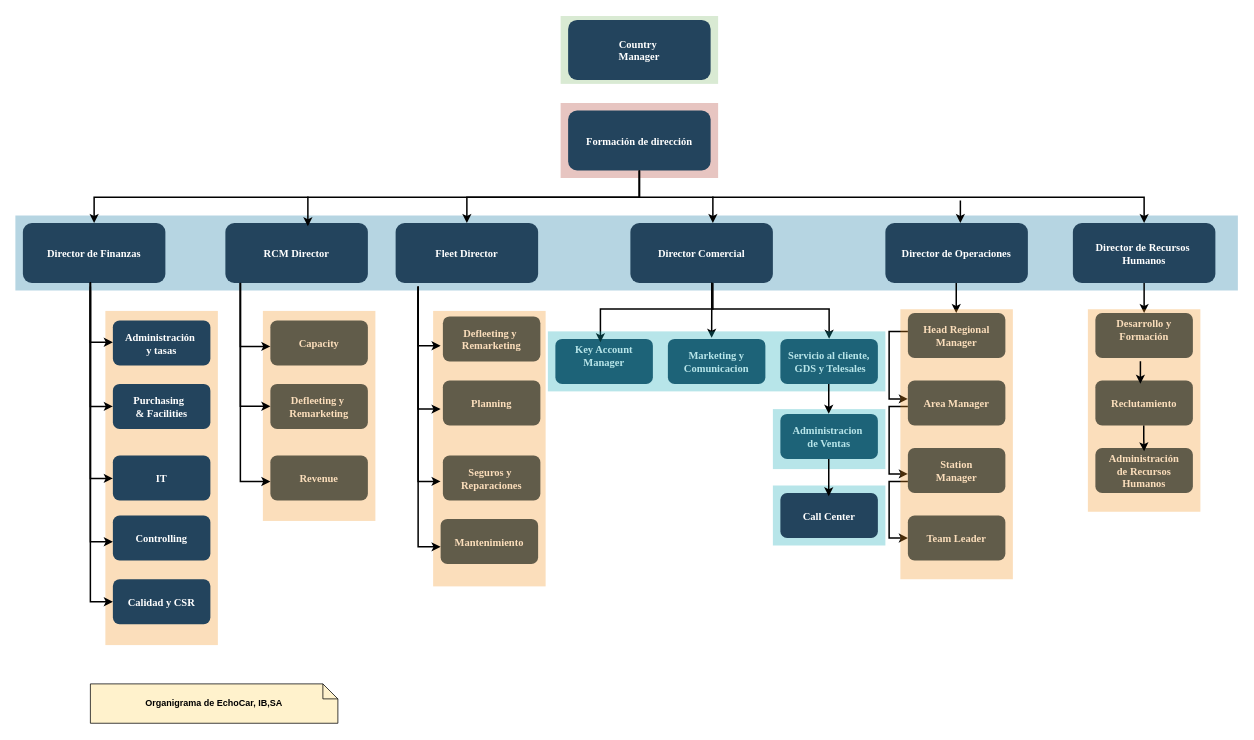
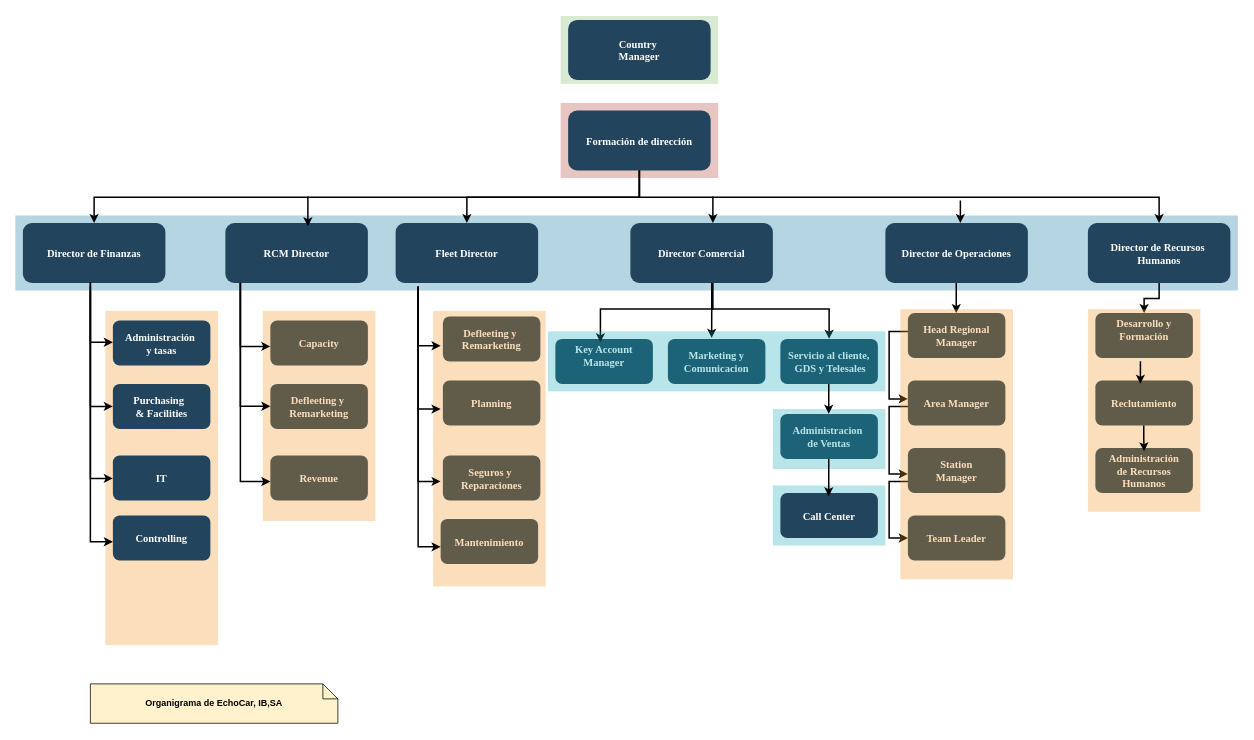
  <mxCell id="0" />
  <mxCell id="1" parent="0" />
  <mxCell id="2" value="" style="fillColor=#AE4132;strokeColor=none;opacity=30;" parent="1" vertex="1"><mxGeometry x="747" y="136.5" width="210" height="100.0" as="geometry" /></mxCell>
  <mxCell id="3" value="" style="fillColor=#10739E;strokeColor=none;opacity=30;" parent="1" vertex="1"><mxGeometry x="20" y="286.5" width="1630" height="100" as="geometry" /></mxCell>
  <mxCell id="4" value="" style="fillColor=#F2931E;strokeColor=none;opacity=30;" parent="1" vertex="1"><mxGeometry x="140" y="413.75" width="150" height="445.5" as="geometry" /></mxCell>
  <mxCell id="5" value="" style="fillColor=#D9EAD3;strokeColor=none" parent="1" vertex="1"><mxGeometry x="747" y="20.5" width="210" height="90.5" as="geometry" /></mxCell>
  <mxCell id="6" value="" style="fillColor=#12AAB5;strokeColor=none;opacity=30;" parent="1" vertex="1"><mxGeometry x="1030" y="646.5" width="150" height="80" as="geometry" /></mxCell>
  <mxCell id="7" value="Formación de dirección" style="rounded=1;fillColor=#23445D;gradientColor=none;strokeColor=none;fontColor=#FFFFFF;fontStyle=1;fontFamily=Tahoma;fontSize=14" parent="1" vertex="1"><mxGeometry x="757" y="146.5" width="190" height="80" as="geometry" /></mxCell>
- <mxCell id="8" value="Director de Recursos &#10;Humanos" style="rounded=1;fillColor=#23445D;gradientColor=none;strokeColor=none;fontColor=#FFFFFF;fontStyle=1;fontFamily=Tahoma;fontSize=14" parent="1" vertex="1"><mxGeometry x="1430" y="296.5" width="190" height="80" as="geometry" /></mxCell>
+ <mxCell id="8" value="Director de Recursos &#10;Humanos" style="rounded=1;fillColor=#23445D;gradientColor=none;strokeColor=none;fontColor=#FFFFFF;fontStyle=1;fontFamily=Tahoma;fontSize=14" parent="1" vertex="1"><mxGeometry x="1450" y="296.5" width="190" height="80" as="geometry" /></mxCell>
  <mxCell id="9" value="" style="edgeStyle=elbowEdgeStyle;elbow=vertical;strokeWidth=2;rounded=0" parent="1" source="7" target="8" edge="1"><mxGeometry x="337" y="215.5" width="100" height="100" as="geometry"><mxPoint x="337" y="276.5" as="sourcePoint" /><mxPoint x="437" y="176.5" as="targetPoint" /></mxGeometry></mxCell>
  <mxCell id="10" value="Director Comercial" style="rounded=1;fillColor=#23445D;gradientColor=none;strokeColor=none;fontColor=#FFFFFF;fontStyle=1;fontFamily=Tahoma;fontSize=14" parent="1" vertex="1"><mxGeometry x="840" y="296.5" width="190" height="80" as="geometry" /></mxCell>
  <mxCell id="11" value="Fleet Director" style="rounded=1;fillColor=#23445D;gradientColor=none;strokeColor=none;fontColor=#FFFFFF;fontStyle=1;fontFamily=Tahoma;fontSize=14" parent="1" vertex="1"><mxGeometry x="527" y="296.5" width="190" height="80" as="geometry" /></mxCell>
  <mxCell id="12" value="Director de Finanzas" style="rounded=1;fillColor=#23445D;gradientColor=none;strokeColor=none;fontColor=#FFFFFF;fontStyle=1;fontFamily=Tahoma;fontSize=14" parent="1" vertex="1"><mxGeometry x="30" y="296.5" width="190" height="80" as="geometry" /></mxCell>
  <mxCell id="13" value="Administración &#10;y tasas" style="rounded=1;fillColor=#23445D;gradientColor=none;strokeColor=none;fontColor=#FFFFFF;fontStyle=1;fontFamily=Tahoma;fontSize=14" parent="1" vertex="1"><mxGeometry x="150" y="426.5" width="130" height="60" as="geometry" /></mxCell>
  <mxCell id="14" value="&#10;Purchasing  &#10;&amp; Facilities&#10;" style="rounded=1;fillColor=#23445D;gradientColor=none;strokeColor=none;fontColor=#FFFFFF;fontStyle=1;fontFamily=Tahoma;fontSize=14" parent="1" vertex="1"><mxGeometry x="150" y="511" width="130" height="60" as="geometry" /></mxCell>
  <mxCell id="15" value="IT" style="rounded=1;fillColor=#23445D;gradientColor=none;strokeColor=none;fontColor=#FFFFFF;fontStyle=1;fontFamily=Tahoma;fontSize=14" parent="1" vertex="1"><mxGeometry x="150" y="606.5" width="130" height="60" as="geometry" /></mxCell>
  <mxCell id="16" value="Controlling" style="rounded=1;fillColor=#23445D;gradientColor=none;strokeColor=none;fontColor=#FFFFFF;fontStyle=1;fontFamily=Tahoma;fontSize=14" parent="1" vertex="1"><mxGeometry x="150" y="686.5" width="130" height="60" as="geometry" /></mxCell>
- <mxCell id="17" value="Calidad y CSR" style="rounded=1;fillColor=#23445D;gradientColor=none;strokeColor=none;fontColor=#FFFFFF;fontStyle=1;fontFamily=Tahoma;fontSize=14" parent="1" vertex="1"><mxGeometry x="150" y="771.5" width="130" height="60" as="geometry" /></mxCell>
  <mxCell id="18" value="Marketing y &#10;Comunicacion" style="rounded=1;fillColor=#23445D;gradientColor=none;strokeColor=none;fontColor=#FFFFFF;fontStyle=1;fontFamily=Tahoma;fontSize=14" parent="1" vertex="1"><mxGeometry x="890" y="451" width="130" height="60" as="geometry" /></mxCell>
  <mxCell id="19" value="Key Account &#10;Manager&#10;" style="rounded=1;fillColor=#23445D;gradientColor=none;strokeColor=none;fontColor=#FFFFFF;fontStyle=1;fontFamily=Tahoma;fontSize=14" parent="1" vertex="1"><mxGeometry x="740" y="451" width="130" height="60" as="geometry" /></mxCell>
  <mxCell id="20" value="&#10;Head Regional&#10;Manager&#10;" style="rounded=1;fillColor=#23445D;gradientColor=none;strokeColor=none;fontColor=#FFFFFF;fontStyle=1;fontFamily=Tahoma;fontSize=14" parent="1" vertex="1"><mxGeometry x="1210" y="416.5" width="130" height="60" as="geometry" /></mxCell>
  <mxCell id="21" value="&#10;Area Manager&#10;" style="rounded=1;fillColor=#23445D;gradientColor=none;strokeColor=none;fontColor=#FFFFFF;fontStyle=1;fontFamily=Tahoma;fontSize=14" parent="1" vertex="1"><mxGeometry x="1210" y="506.5" width="130" height="60" as="geometry" /></mxCell>
  <mxCell id="22" value="&#10;Station&#10;Manager&#10;" style="rounded=1;fillColor=#23445D;gradientColor=none;strokeColor=none;fontColor=#FFFFFF;fontStyle=1;fontFamily=Tahoma;fontSize=14" parent="1" vertex="1"><mxGeometry x="1210" y="596.5" width="130" height="60" as="geometry" /></mxCell>
  <mxCell id="23" value="&#10;Team Leader&#10;" style="rounded=1;fillColor=#23445D;gradientColor=none;strokeColor=none;fontColor=#FFFFFF;fontStyle=1;fontFamily=Tahoma;fontSize=14" parent="1" vertex="1"><mxGeometry x="1210" y="686.5" width="130" height="60" as="geometry" /></mxCell>
  <mxCell id="24" value="Desarrollo y &#10;Formación&#10;" style="rounded=1;fillColor=#23445D;gradientColor=none;strokeColor=none;fontColor=#FFFFFF;fontStyle=1;fontFamily=Tahoma;fontSize=14" parent="1" vertex="1"><mxGeometry x="1460" y="416.5" width="130" height="60" as="geometry" /></mxCell>
  <mxCell id="25" value="Reclutamiento" style="rounded=1;fillColor=#23445D;gradientColor=none;strokeColor=none;fontColor=#FFFFFF;fontStyle=1;fontFamily=Tahoma;fontSize=14" parent="1" vertex="1"><mxGeometry x="1460" y="506.5" width="130" height="60" as="geometry" /></mxCell>
  <mxCell id="26" value="&#10;Administración&#10;de Recursos&#10;Humanos&#10;" style="rounded=1;fillColor=#23445D;gradientColor=none;strokeColor=none;fontColor=#FFFFFF;fontStyle=1;fontFamily=Tahoma;fontSize=14" parent="1" vertex="1"><mxGeometry x="1460" y="596.5" width="130" height="60" as="geometry" /></mxCell>
  <mxCell id="27" value="" style="edgeStyle=elbowEdgeStyle;elbow=vertical;strokeWidth=2;rounded=0" parent="1" source="7" target="11" edge="1"><mxGeometry x="347" y="225.5" width="100" height="100" as="geometry"><mxPoint x="862" y="236.5" as="sourcePoint" /><mxPoint x="1467" y="306.5" as="targetPoint" /></mxGeometry></mxCell>
  <mxCell id="28" value="" style="edgeStyle=elbowEdgeStyle;elbow=vertical;strokeWidth=2;rounded=0" parent="1" source="7" target="12" edge="1"><mxGeometry x="-23" y="135.5" width="100" height="100" as="geometry"><mxPoint x="-23" y="196.5" as="sourcePoint" /><mxPoint x="77" y="96.5" as="targetPoint" /></mxGeometry></mxCell>
  <mxCell id="29" value="" style="edgeStyle=elbowEdgeStyle;elbow=horizontal;strokeWidth=2;rounded=0;" parent="1" edge="1"><mxGeometry x="-23" y="135.5" width="100" height="100" as="geometry"><mxPoint x="120" y="375" as="sourcePoint" /><mxPoint x="150" y="455.5" as="targetPoint" /><Array as="points"><mxPoint x="120" y="455.5" /><mxPoint x="130" y="435.5" /><mxPoint x="120" y="415.5" /><mxPoint x="202" y="381" /></Array></mxGeometry></mxCell>
  <mxCell id="30" value="" style="edgeStyle=elbowEdgeStyle;elbow=horizontal;strokeWidth=2;rounded=0" parent="1" source="12" target="14" edge="1"><mxGeometry x="-23" y="135.5" width="100" height="100" as="geometry"><mxPoint x="-23" y="196.5" as="sourcePoint" /><mxPoint x="77" y="96.5" as="targetPoint" /><Array as="points"><mxPoint x="120" y="481" /><mxPoint x="202" y="436.5" /></Array></mxGeometry></mxCell>
  <mxCell id="31" value="" style="edgeStyle=elbowEdgeStyle;elbow=horizontal;strokeWidth=2;rounded=0" parent="1" edge="1"><mxGeometry x="-23" y="135.5" width="100" height="100" as="geometry"><mxPoint x="120" y="386.5" as="sourcePoint" /><mxPoint x="150" y="637" as="targetPoint" /><Array as="points"><mxPoint x="120" y="651" /></Array></mxGeometry></mxCell>
- <mxCell id="32" value="" style="edgeStyle=elbowEdgeStyle;elbow=horizontal;strokeWidth=2;rounded=0" parent="1" source="12" target="17" edge="1"><mxGeometry x="-23" y="135.5" width="100" height="100" as="geometry"><mxPoint x="-23" y="196.5" as="sourcePoint" /><mxPoint x="77" y="96.5" as="targetPoint" /><Array as="points"><mxPoint x="120" y="661" /><mxPoint x="140" y="521" /><mxPoint x="202" y="576.5" /></Array></mxGeometry></mxCell>
  <mxCell id="33" value="" style="edgeStyle=elbowEdgeStyle;elbow=vertical;strokeWidth=2;rounded=0" parent="1" source="8" target="24" edge="1"><mxGeometry x="-23" y="135.5" width="100" height="100" as="geometry"><mxPoint x="-23" y="196.5" as="sourcePoint" /><mxPoint x="77" y="96.5" as="targetPoint" /></mxGeometry></mxCell>
  <mxCell id="34" value="RCM Director" style="rounded=1;fillColor=#23445D;gradientColor=none;strokeColor=none;fontColor=#FFFFFF;fontStyle=1;fontFamily=Tahoma;fontSize=14" parent="1" vertex="1"><mxGeometry x="300" y="296.5" width="190" height="80" as="geometry" /></mxCell>
  <mxCell id="35" value="Director de Operaciones" style="rounded=1;fillColor=#23445D;gradientColor=none;strokeColor=none;fontColor=#FFFFFF;fontStyle=1;fontFamily=Tahoma;fontSize=14" parent="1" vertex="1"><mxGeometry x="1180" y="296.5" width="190" height="80" as="geometry" /></mxCell>
  <mxCell id="36" value="" style="edgeStyle=elbowEdgeStyle;elbow=vertical;strokeWidth=2;rounded=0" parent="1" edge="1"><mxGeometry x="-23" y="135.5" width="100" height="100" as="geometry"><mxPoint x="1274.5" y="376.5" as="sourcePoint" /><mxPoint x="1274.5" y="416.5" as="targetPoint" /><Array as="points"><mxPoint x="1412.5" y="390.5" /></Array></mxGeometry></mxCell>
  <mxCell id="37" value="" style="edgeStyle=elbowEdgeStyle;elbow=horizontal;strokeWidth=2;rounded=0" parent="1" edge="1"><mxGeometry x="-23" y="135.5" width="100" height="100" as="geometry"><mxPoint x="1210" y="441" as="sourcePoint" /><mxPoint x="1210" y="531" as="targetPoint" /><Array as="points"><mxPoint x="1185" y="490.5" /></Array></mxGeometry></mxCell>
  <mxCell id="38" value="" style="edgeStyle=elbowEdgeStyle;elbow=horizontal;strokeWidth=2;rounded=0" parent="1" edge="1"><mxGeometry x="-23" y="135.5" width="100" height="100" as="geometry"><mxPoint x="1210" y="541" as="sourcePoint" /><mxPoint x="1210" y="631" as="targetPoint" /><Array as="points"><mxPoint x="1185" y="590.5" /></Array></mxGeometry></mxCell>
  <mxCell id="39" value="" style="edgeStyle=elbowEdgeStyle;elbow=horizontal;strokeWidth=2;rounded=0;entryX=0;entryY=0.5;entryDx=0;entryDy=0;" parent="1" target="23" edge="1"><mxGeometry x="-23" y="135.5" width="100" height="100" as="geometry"><mxPoint x="1210" y="641" as="sourcePoint" /><mxPoint x="1210" y="731" as="targetPoint" /><Array as="points"><mxPoint x="1185" y="690.5" /></Array></mxGeometry></mxCell>
  <mxCell id="40" value="" style="edgeStyle=elbowEdgeStyle;elbow=vertical;rounded=0;strokeWidth=2" parent="1" edge="1"><mxGeometry x="-23" y="135.5" width="100" height="100" as="geometry"><mxPoint x="410" y="261" as="sourcePoint" /><mxPoint x="410" y="301" as="targetPoint" /></mxGeometry></mxCell>
  <mxCell id="41" value="" style="edgeStyle=elbowEdgeStyle;elbow=vertical;rounded=0;strokeWidth=2" parent="1" edge="1"><mxGeometry x="-23" y="135.5" width="100" height="100" as="geometry"><mxPoint x="1280" y="266.5" as="sourcePoint" /><mxPoint x="1280" y="296.5" as="targetPoint" /></mxGeometry></mxCell>
  <mxCell id="42" value="" style="edgeStyle=elbowEdgeStyle;elbow=horizontal;strokeWidth=2;rounded=0;" parent="1" edge="1"><mxGeometry x="-23" y="135.5" width="100" height="100" as="geometry"><mxPoint x="120" y="381" as="sourcePoint" /><mxPoint x="150" y="721.5" as="targetPoint" /><Array as="points"><mxPoint x="120" y="580.5" /><mxPoint x="140" y="440.5" /><mxPoint x="202" y="496" /></Array></mxGeometry></mxCell>
  <mxCell id="43" value="" style="edgeStyle=elbowEdgeStyle;elbow=vertical;strokeWidth=2;rounded=0;entryX=0.579;entryY=0;entryDx=0;entryDy=0;entryPerimeter=0;" parent="1" target="10" edge="1"><mxGeometry x="-23" y="135.5" width="100" height="100" as="geometry"><mxPoint x="950" y="261" as="sourcePoint" /><mxPoint x="964.5" y="296.5" as="targetPoint" /></mxGeometry></mxCell>
  <mxCell id="44" value="" style="edgeStyle=elbowEdgeStyle;elbow=vertical;strokeWidth=2;rounded=0;entryX=0.462;entryY=0.075;entryDx=0;entryDy=0;entryPerimeter=0;" parent="1" source="10" target="19" edge="1"><mxGeometry x="-23" y="135.5" width="100" height="100" as="geometry"><mxPoint x="1027" y="386.5" as="sourcePoint" /><mxPoint x="760" y="541" as="targetPoint" /><Array as="points"><mxPoint x="950" y="411" /><mxPoint x="980" y="411" /><mxPoint x="1000" y="411" /><mxPoint x="1000" y="401" /><mxPoint x="770" y="411" /><mxPoint x="580" y="417" /></Array></mxGeometry></mxCell>
  <mxCell id="45" value="Servicio al cliente,&#10; GDS y Telesales" style="rounded=1;fillColor=#23445D;gradientColor=none;strokeColor=none;fontColor=#FFFFFF;fontStyle=1;fontFamily=Tahoma;fontSize=14" parent="1" vertex="1"><mxGeometry x="1040" y="451" width="130" height="60" as="geometry" /></mxCell>
  <mxCell id="46" value="" style="edgeStyle=elbowEdgeStyle;elbow=vertical;strokeWidth=2;rounded=0;entryX=0.449;entryY=-0.023;entryDx=0;entryDy=0;entryPerimeter=0;exitX=0.571;exitY=0.994;exitDx=0;exitDy=0;exitPerimeter=0;" parent="1" source="10" target="18" edge="1"><mxGeometry x="-23" y="135.5" width="100" height="100" as="geometry"><mxPoint x="980" y="371" as="sourcePoint" /><mxPoint x="770" y="451" as="targetPoint" /><Array as="points"><mxPoint x="960" y="411" /><mxPoint x="590" y="427" /></Array></mxGeometry></mxCell>
  <mxCell id="47" value="" style="edgeStyle=elbowEdgeStyle;elbow=vertical;strokeWidth=2;rounded=0;exitX=0.571;exitY=0.994;exitDx=0;exitDy=0;exitPerimeter=0;entryX=0.5;entryY=0;entryDx=0;entryDy=0;" parent="1" source="10" target="45" edge="1"><mxGeometry x="-23" y="135.5" width="100" height="100" as="geometry"><mxPoint x="1008" y="386" as="sourcePoint" /><mxPoint x="928" y="460" as="targetPoint" /><Array as="points"><mxPoint x="1040" y="411" /><mxPoint x="600" y="437" /></Array></mxGeometry></mxCell>
  <mxCell id="48" value="Call Center" style="rounded=1;fillColor=#23445D;gradientColor=none;strokeColor=none;fontColor=#FFFFFF;fontStyle=1;fontFamily=Tahoma;fontSize=14" parent="1" vertex="1"><mxGeometry x="1040" y="656.5" width="130" height="60" as="geometry" /></mxCell>
  <mxCell id="49" value="Administracion &#10;de Ventas" style="rounded=1;fillColor=#23445D;gradientColor=none;strokeColor=none;fontColor=#FFFFFF;fontStyle=1;fontFamily=Tahoma;fontSize=14" parent="1" vertex="1"><mxGeometry x="1040" y="551" width="130" height="60" as="geometry" /></mxCell>
  <mxCell id="50" value="Mantenimiento" style="rounded=1;fillColor=#23445D;gradientColor=none;strokeColor=none;fontColor=#FFFFFF;fontStyle=1;fontFamily=Tahoma;fontSize=14" parent="1" vertex="1"><mxGeometry x="587" y="691" width="130" height="60" as="geometry" /></mxCell>
  <mxCell id="51" value="Seguros y &#10;Reparaciones" style="rounded=1;fillColor=#23445D;gradientColor=none;strokeColor=none;fontColor=#FFFFFF;fontStyle=1;fontFamily=Tahoma;fontSize=14" parent="1" vertex="1"><mxGeometry x="590" y="606.5" width="130" height="60" as="geometry" /></mxCell>
  <mxCell id="52" value="Planning" style="rounded=1;fillColor=#23445D;gradientColor=none;strokeColor=none;fontColor=#FFFFFF;fontStyle=1;fontFamily=Tahoma;fontSize=14" parent="1" vertex="1"><mxGeometry x="590" y="506.5" width="130" height="60" as="geometry" /></mxCell>
  <mxCell id="53" value="Defleeting y &#10;Remarketing" style="rounded=1;fillColor=#23445D;gradientColor=none;strokeColor=none;fontColor=#FFFFFF;fontStyle=1;fontFamily=Tahoma;fontSize=14" parent="1" vertex="1"><mxGeometry x="590" y="421" width="130" height="60" as="geometry" /></mxCell>
  <mxCell id="54" value="Capacity" style="rounded=1;fillColor=#23445D;gradientColor=none;strokeColor=none;fontColor=#FFFFFF;fontStyle=1;fontFamily=Tahoma;fontSize=14" parent="1" vertex="1"><mxGeometry x="360" y="426.5" width="130" height="60" as="geometry" /></mxCell>
  <mxCell id="55" value="Defleeting y &#10;Remarketing" style="rounded=1;fillColor=#23445D;gradientColor=none;strokeColor=none;fontColor=#FFFFFF;fontStyle=1;fontFamily=Tahoma;fontSize=14" parent="1" vertex="1"><mxGeometry x="360" y="511" width="130" height="60" as="geometry" /></mxCell>
  <mxCell id="56" value="Revenue" style="rounded=1;fillColor=#23445D;gradientColor=none;strokeColor=none;fontColor=#FFFFFF;fontStyle=1;fontFamily=Tahoma;fontSize=14" parent="1" vertex="1"><mxGeometry x="360" y="606.5" width="130" height="60" as="geometry" /></mxCell>
  <mxCell id="57" value="" style="fillColor=#F2931E;strokeColor=none;opacity=30;" parent="1" vertex="1"><mxGeometry x="577" y="413.75" width="150" height="367.25" as="geometry" /></mxCell>
  <mxCell id="58" value="" style="fillColor=#F2931E;strokeColor=none;opacity=30;" parent="1" vertex="1"><mxGeometry x="350" y="413.75" width="150" height="280" as="geometry" /></mxCell>
  <mxCell id="59" value="" style="fillColor=#F2931E;strokeColor=none;opacity=30;" parent="1" vertex="1"><mxGeometry x="1200" y="411.5" width="150" height="360" as="geometry" /></mxCell>
  <mxCell id="60" value="" style="fillColor=#F2931E;strokeColor=none;opacity=30;" parent="1" vertex="1"><mxGeometry x="1450" y="411.5" width="150" height="270" as="geometry" /></mxCell>
  <mxCell id="61" style="edgeStyle=orthogonalEdgeStyle;rounded=0;orthogonalLoop=1;jettySize=auto;html=1;exitX=0.5;exitY=1;exitDx=0;exitDy=0;" parent="1" source="57" target="57" edge="1"><mxGeometry relative="1" as="geometry" /></mxCell>
  <mxCell id="62" value="" style="edgeStyle=elbowEdgeStyle;elbow=horizontal;strokeWidth=2;rounded=0;" parent="1" edge="1"><mxGeometry x="-23" y="135.5" width="100" height="100" as="geometry"><mxPoint x="557" y="387.75" as="sourcePoint" /><mxPoint x="587" y="728.25" as="targetPoint" /><Array as="points"><mxPoint x="557" y="587.25" /><mxPoint x="577" y="447.25" /><mxPoint x="639" y="502.75" /></Array></mxGeometry></mxCell>
  <mxCell id="63" value="" style="edgeStyle=elbowEdgeStyle;elbow=horizontal;strokeWidth=2;rounded=0;" parent="1" edge="1"><mxGeometry x="-23" y="135.5" width="100" height="100" as="geometry"><mxPoint x="557" y="381" as="sourcePoint" /><mxPoint x="587" y="641" as="targetPoint" /><Array as="points"><mxPoint x="557" y="615.5" /><mxPoint x="557" y="500" /><mxPoint x="577" y="360" /><mxPoint x="639" y="415.5" /></Array></mxGeometry></mxCell>
  <mxCell id="64" value="" style="fillColor=#12AAB5;strokeColor=none;opacity=30;" parent="1" vertex="1"><mxGeometry x="1030" y="544.63" width="150" height="80" as="geometry" /></mxCell>
  <mxCell id="65" value="" style="fillColor=#12AAB5;strokeColor=none;opacity=30;" parent="1" vertex="1"><mxGeometry x="730" y="441" width="450" height="80" as="geometry" /></mxCell>
  <mxCell id="66" value="" style="edgeStyle=elbowEdgeStyle;elbow=vertical;rounded=0;strokeWidth=2" parent="1" edge="1"><mxGeometry x="-23" y="135.5" width="100" height="100" as="geometry"><mxPoint x="1104.5" y="511" as="sourcePoint" /><mxPoint x="1104.5" y="551" as="targetPoint" /></mxGeometry></mxCell>
  <mxCell id="67" value="" style="edgeStyle=elbowEdgeStyle;elbow=vertical;rounded=0;strokeWidth=2;entryX=0.496;entryY=0.075;entryDx=0;entryDy=0;entryPerimeter=0;" parent="1" target="48" edge="1"><mxGeometry x="-23" y="135.5" width="100" height="100" as="geometry"><mxPoint x="1104.5" y="611" as="sourcePoint" /><mxPoint x="1104.5" y="651" as="targetPoint" /></mxGeometry></mxCell>
  <mxCell id="68" value="" style="edgeStyle=elbowEdgeStyle;elbow=horizontal;strokeWidth=2;rounded=0;" parent="1" edge="1"><mxGeometry x="-23" y="135.5" width="100" height="100" as="geometry"><mxPoint x="557" y="381" as="sourcePoint" /><mxPoint x="587" y="544.63" as="targetPoint" /><Array as="points"><mxPoint x="557" y="403.63" /><mxPoint x="577" y="263.63" /><mxPoint x="639" y="319.13" /></Array></mxGeometry></mxCell>
  <mxCell id="69" value="" style="edgeStyle=elbowEdgeStyle;elbow=horizontal;strokeWidth=2;rounded=0;" parent="1" edge="1"><mxGeometry x="-23" y="135.5" width="100" height="100" as="geometry"><mxPoint x="557" y="381" as="sourcePoint" /><mxPoint x="587" y="460.13" as="targetPoint" /><Array as="points"><mxPoint x="557" y="319.13" /><mxPoint x="577" y="179.13" /><mxPoint x="639" y="234.63" /></Array></mxGeometry></mxCell>
  <mxCell id="70" value="" style="edgeStyle=elbowEdgeStyle;elbow=horizontal;strokeWidth=2;rounded=0;entryX=0.067;entryY=0.169;entryDx=0;entryDy=0;entryPerimeter=0;" parent="1" target="58" edge="1"><mxGeometry x="-23" y="135.5" width="100" height="100" as="geometry"><mxPoint x="320" y="376" as="sourcePoint" /><mxPoint x="350" y="716.5" as="targetPoint" /><Array as="points"><mxPoint x="320" y="575.5" /><mxPoint x="340" y="435.5" /><mxPoint x="402" y="491" /></Array></mxGeometry></mxCell>
  <mxCell id="71" value="" style="edgeStyle=elbowEdgeStyle;elbow=horizontal;strokeWidth=2;rounded=0;entryX=0.067;entryY=0.812;entryDx=0;entryDy=0;entryPerimeter=0;" parent="1" target="58" edge="1"><mxGeometry x="-23" y="135.5" width="100" height="100" as="geometry"><mxPoint x="320" y="376.5" as="sourcePoint" /><mxPoint x="350" y="717" as="targetPoint" /><Array as="points"><mxPoint x="320" y="576" /><mxPoint x="340" y="436" /><mxPoint x="402" y="491.5" /></Array></mxGeometry></mxCell>
  <mxCell id="72" value="" style="edgeStyle=elbowEdgeStyle;elbow=horizontal;strokeWidth=2;rounded=0;entryX=0.067;entryY=0.454;entryDx=0;entryDy=0;entryPerimeter=0;" parent="1" target="58" edge="1"><mxGeometry x="-23" y="135.5" width="100" height="100" as="geometry"><mxPoint x="320" y="376.5" as="sourcePoint" /><mxPoint x="350" y="717" as="targetPoint" /><Array as="points"><mxPoint x="320" y="576" /><mxPoint x="340" y="436" /><mxPoint x="402" y="491.5" /></Array></mxGeometry></mxCell>
  <mxCell id="73" value="" style="edgeStyle=elbowEdgeStyle;elbow=vertical;rounded=0;strokeWidth=2" parent="1" edge="1"><mxGeometry x="-23" y="135.5" width="100" height="100" as="geometry"><mxPoint x="1524.5" y="566.5" as="sourcePoint" /><mxPoint x="1525" y="601" as="targetPoint" /></mxGeometry></mxCell>
  <mxCell id="74" value="" style="edgeStyle=elbowEdgeStyle;elbow=vertical;rounded=0;strokeWidth=2;exitX=0.467;exitY=0.257;exitDx=0;exitDy=0;exitPerimeter=0;" parent="1" source="60" edge="1"><mxGeometry x="-23" y="135.5" width="100" height="100" as="geometry"><mxPoint x="1534.5" y="576.5" as="sourcePoint" /><mxPoint x="1520" y="511" as="targetPoint" /><Array as="points"><mxPoint x="1520" y="491" /></Array></mxGeometry></mxCell>
  <mxCell id="75" value="Country &#10;Manager" style="rounded=1;fillColor=#23445D;gradientColor=none;strokeColor=none;fontColor=#FFFFFF;fontStyle=1;fontFamily=Tahoma;fontSize=14" parent="1" vertex="1"><mxGeometry x="757" y="25.75" width="190" height="80" as="geometry" /></mxCell>
  <mxCell id="76" value="&lt;b&gt;Organigrama de EchoCar, IB,SA&lt;/b&gt;" style="shape=note;size=20;whiteSpace=wrap;html=1;fillColor=#FFF2CC;" vertex="1" parent="1"><mxGeometry x="120" y="911" width="330" height="52.5" as="geometry" /></mxCell>
